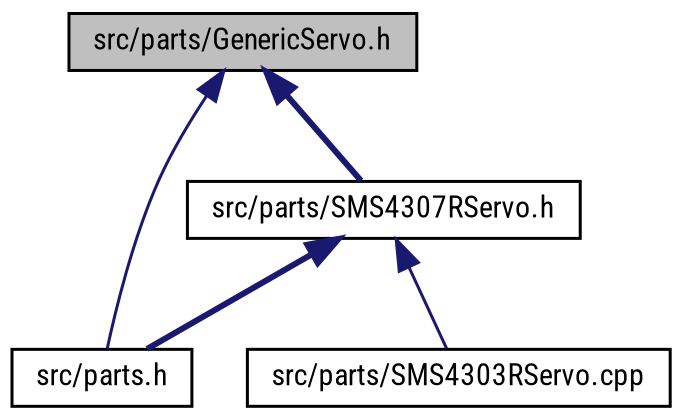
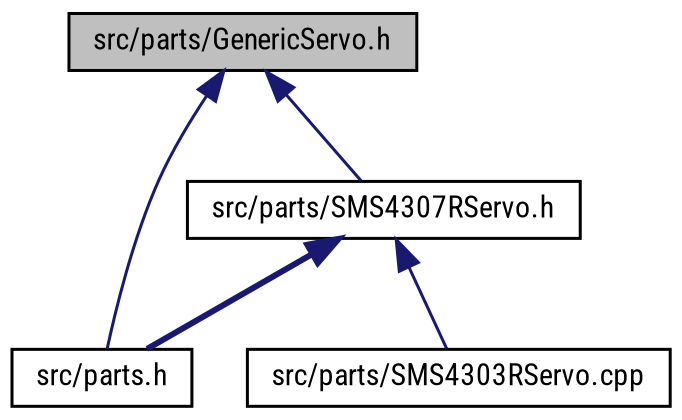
  digraph {
    fontname="Roboto Condensed"
    node [color=black fillcolor=white fontname="Roboto Condensed" fontsize=10 shape=record style=filled]
    edge [color=midnightblue dir=back fontname="Roboto Condensed" fontsize=10 labelfontname=Helvetica labelfontsize=10 style=bold]
    n1 [fillcolor=grey75 fontcolor=black height=0.2 label="src/parts/GenericServo.h" width=0.4]
    n2 [height=0.2 label="src/parts/SMS4307RServo.h" width=0.4]
    n3 [height=0.2 label="src/parts.h" width=0.4]
    n4 [height=0.2 label="src/parts/SMS4303RServo.cpp" width=0.4]
-   n1 -> n2
+   n1 -> n2 [style=solid]
    n1 -> n3 [style=solid]
    n2 -> n3
    n2 -> n4 [style=solid]
  }
